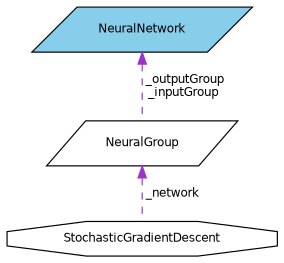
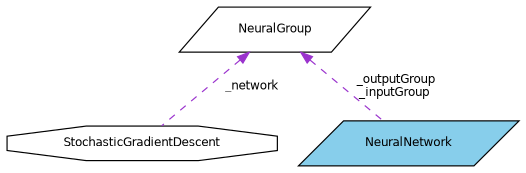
  digraph {
    node [color=black fillcolor=white fontname=Helvetica fontsize=10 shape=parallelogram style=filled]
    edge [color=darkorchid3 dir=back fontname=Helvetica fontsize=10 labelfontname=Helvetica labelfontsize=10 style=dashed]
    n1 [fontcolor=black height=0.2 label=StochasticGradientDescent shape=octagon width=0.4]
    n2 [fillcolor=skyblue height=0.2 label=NeuralNetwork width=0.4]
    n3 [height=0.2 label=NeuralGroup width=0.4]
    n3 -> n1 [label=" _network"]
-   n2 -> n3 [label=" _outputGroup\n_inputGroup"]
+   n3 -> n2 [label=" _outputGroup\n_inputGroup"]
  }
